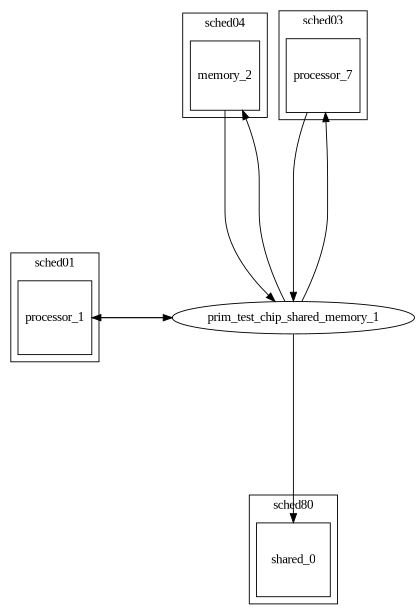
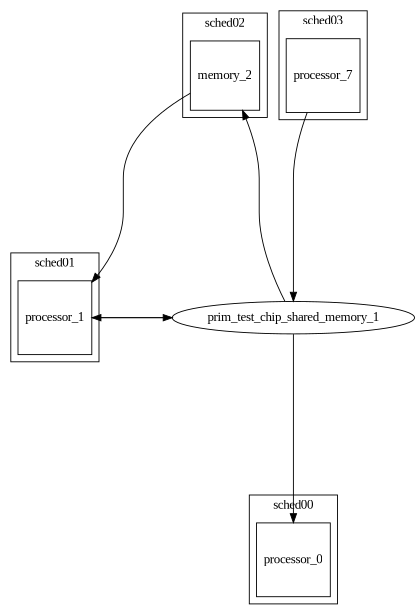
  strict digraph {
    fontname="Liberation Serif"
    node [fontname="Liberation Serif" shape=square]
    edge [fontname="Liberation Serif" minlen=5.1588830833596715]
    n1 [label=processor_1]
-   n2 [label=shared_0]
+   n2 [label=processor_0]
    n3 [label=memory_2]
    n4 [label=processor_7]
    n5 [label=prim_test_chip_shared_memory_1 shape=""]
    subgraph cluster_1 {
      label=sched01
      n1
    }
    subgraph cluster_2 {
-     label=sched80
+     label=sched00
      n2
    }
    subgraph cluster_3 {
-     label=sched04
+     label=sched02
      n3
    }
    subgraph cluster_4 {
      label=sched03
      n4
    }
    n1 -> n5
-   n3 -> n5
+   n3 -> n1
    n4 -> n5
    n5 -> n1
    n5 -> n2
    n5 -> n3
-   n5 -> n4
  }
